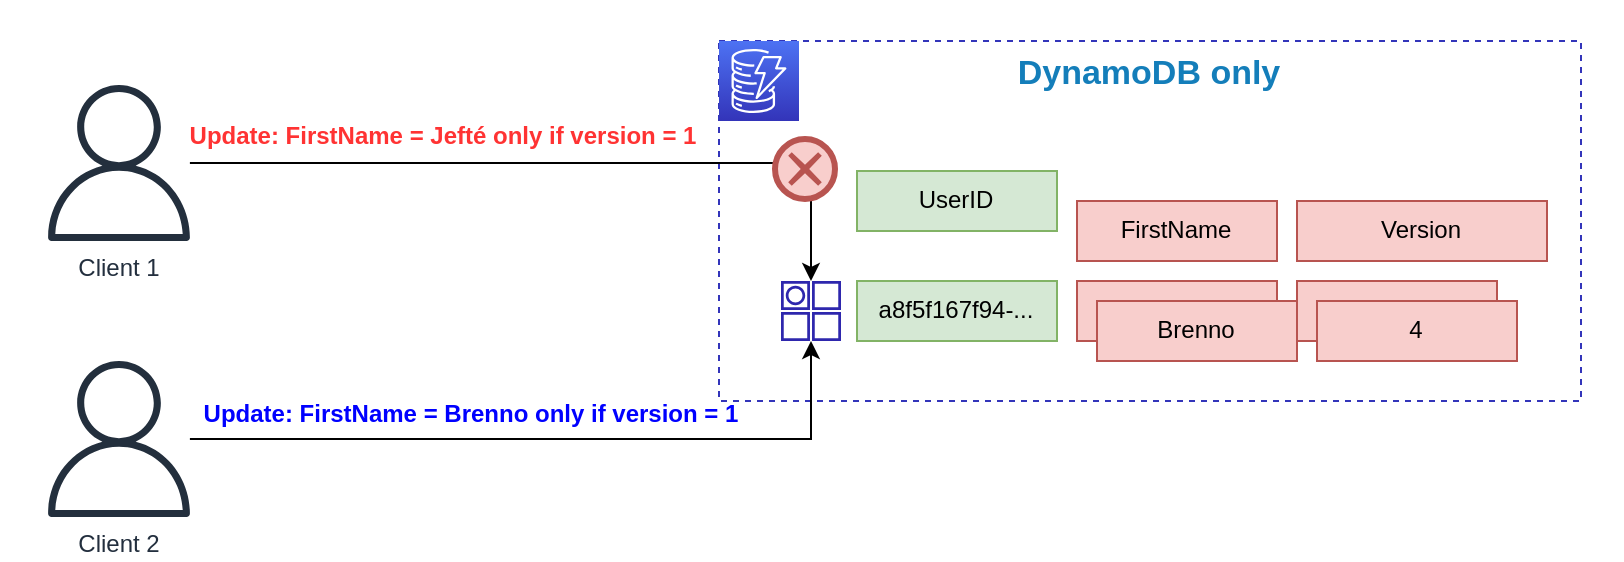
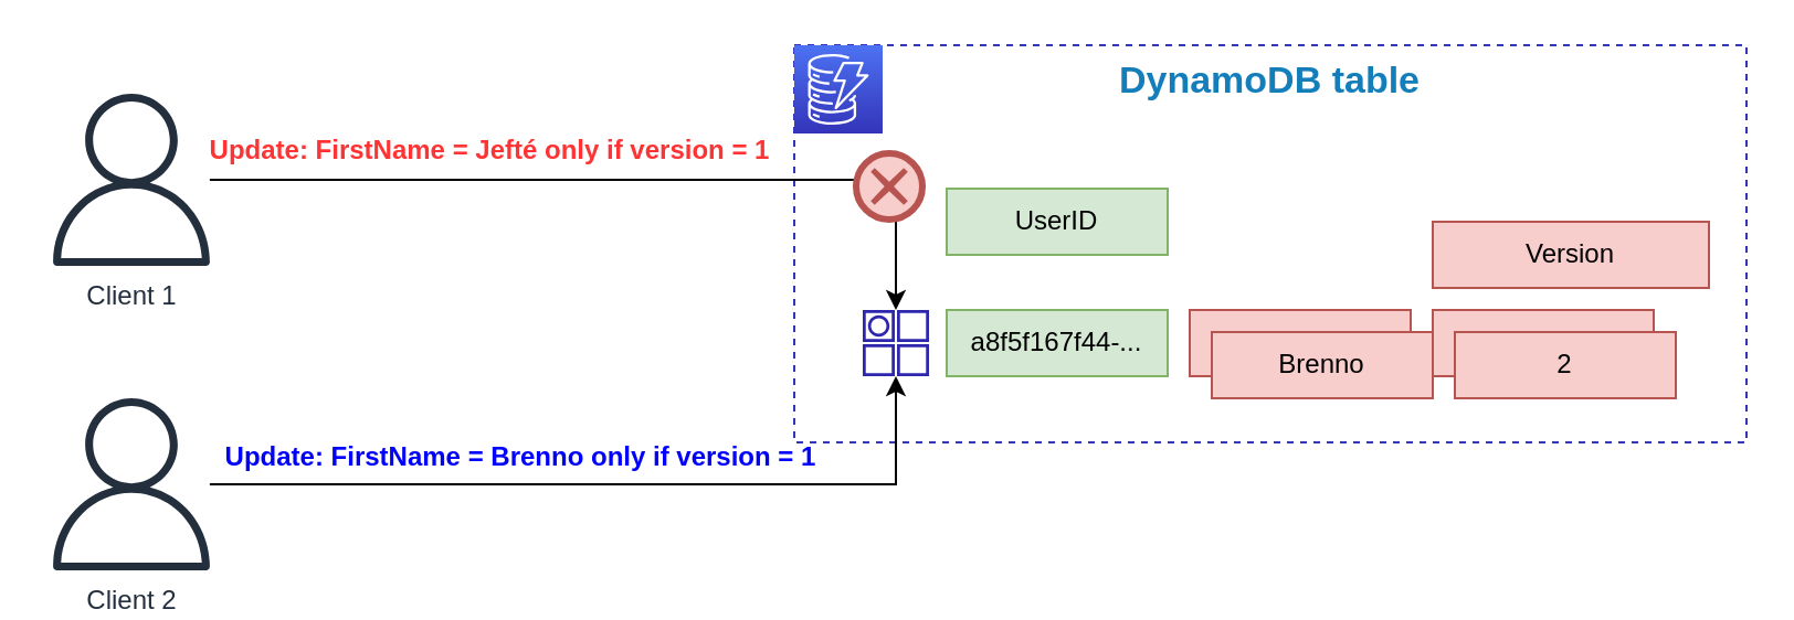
  <mxCell id="0" />
  <mxCell id="1" parent="0" />
- <mxCell id="2" value="DynamoDB only" style="fillColor=none;strokeColor=#3335ba;dashed=1;verticalAlign=top;fontStyle=1;fontColor=#147EBA;whiteSpace=wrap;html=1;fontSize=17;" vertex="1" parent="1"><mxGeometry x="359" y="20" width="431" height="180" as="geometry" /></mxCell>
+ <mxCell id="2" value="DynamoDB table" style="fillColor=none;strokeColor=#3335ba;dashed=1;verticalAlign=top;fontStyle=1;fontColor=#147EBA;whiteSpace=wrap;html=1;fontSize=17;" vertex="1" parent="1"><mxGeometry x="359" y="20" width="431" height="180" as="geometry" /></mxCell>
  <mxCell id="3" style="edgeStyle=orthogonalEdgeStyle;rounded=0;orthogonalLoop=1;jettySize=auto;html=1;" edge="1" parent="1" source="4" target="7"><mxGeometry relative="1" as="geometry" /></mxCell>
  <mxCell id="4" value="Client 1" style="sketch=0;outlineConnect=0;fontColor=#232F3E;gradientColor=none;fillColor=#232F3D;strokeColor=none;dashed=0;verticalLabelPosition=bottom;verticalAlign=top;align=center;html=1;fontSize=12;fontStyle=0;aspect=fixed;pointerEvents=1;shape=mxgraph.aws4.user;" vertex="1" parent="1"><mxGeometry x="20" y="42" width="78" height="78" as="geometry" /></mxCell>
  <mxCell id="5" style="edgeStyle=orthogonalEdgeStyle;rounded=0;orthogonalLoop=1;jettySize=auto;html=1;" edge="1" parent="1" source="6" target="7"><mxGeometry relative="1" as="geometry" /></mxCell>
  <mxCell id="6" value="Client 2" style="sketch=0;outlineConnect=0;fontColor=#232F3E;gradientColor=none;fillColor=#232F3D;strokeColor=none;dashed=0;verticalLabelPosition=bottom;verticalAlign=top;align=center;html=1;fontSize=12;fontStyle=0;aspect=fixed;pointerEvents=1;shape=mxgraph.aws4.user;" vertex="1" parent="1"><mxGeometry x="20" y="180" width="78" height="78" as="geometry" /></mxCell>
  <mxCell id="7" value="" style="sketch=0;outlineConnect=0;fontColor=#232F3E;gradientColor=none;fillColor=#2E27AD;strokeColor=none;dashed=0;verticalLabelPosition=bottom;verticalAlign=top;align=center;html=1;fontSize=12;fontStyle=0;aspect=fixed;pointerEvents=1;shape=mxgraph.aws4.attribute;" vertex="1" parent="1"><mxGeometry x="390" y="140" width="30" height="30" as="geometry" /></mxCell>
  <mxCell id="8" value="" style="sketch=0;points=[[0,0,0],[0.25,0,0],[0.5,0,0],[0.75,0,0],[1,0,0],[0,1,0],[0.25,1,0],[0.5,1,0],[0.75,1,0],[1,1,0],[0,0.25,0],[0,0.5,0],[0,0.75,0],[1,0.25,0],[1,0.5,0],[1,0.75,0]];outlineConnect=0;fontColor=#232F3E;gradientColor=#4D72F3;gradientDirection=north;fillColor=#3334B9;strokeColor=#ffffff;dashed=0;verticalLabelPosition=bottom;verticalAlign=top;align=center;html=1;fontSize=12;fontStyle=0;aspect=fixed;shape=mxgraph.aws4.resourceIcon;resIcon=mxgraph.aws4.dynamodb;" vertex="1" parent="1"><mxGeometry x="359" y="20" width="40" height="40" as="geometry" /></mxCell>
  <mxCell id="9" value="UserID" style="rounded=0;whiteSpace=wrap;html=1;fillColor=#d5e8d4;strokeColor=#82b366;" vertex="1" parent="1"><mxGeometry x="428" y="85" width="100" height="30" as="geometry" /></mxCell>
- <mxCell id="10" value="FirstName" style="rounded=0;whiteSpace=wrap;html=1;fillColor=#f8cecc;strokeColor=#b85450;" vertex="1" parent="1"><mxGeometry x="538" y="100" width="100" height="30" as="geometry" /></mxCell>
  <mxCell id="11" value="Version" style="rounded=0;whiteSpace=wrap;html=1;fillColor=#f8cecc;strokeColor=#b85450;" vertex="1" parent="1"><mxGeometry x="648" y="100" width="125" height="30" as="geometry" /></mxCell>
- <mxCell id="12" value="a8f5f167f94-..." style="rounded=0;whiteSpace=wrap;html=1;fillColor=#d5e8d4;strokeColor=#82b366;" vertex="1" parent="1"><mxGeometry x="428" y="140" width="100" height="30" as="geometry" /></mxCell>
+ <mxCell id="12" value="a8f5f167f44-..." style="rounded=0;whiteSpace=wrap;html=1;fillColor=#d5e8d4;strokeColor=#82b366;" vertex="1" parent="1"><mxGeometry x="428" y="140" width="100" height="30" as="geometry" /></mxCell>
  <mxCell id="13" value="Jefté" style="rounded=0;whiteSpace=wrap;html=1;fillColor=#f8cecc;strokeColor=#b85450;" vertex="1" parent="1"><mxGeometry x="538" y="140" width="100" height="30" as="geometry" /></mxCell>
  <mxCell id="14" value="1" style="rounded=0;whiteSpace=wrap;html=1;fillColor=#f8cecc;strokeColor=#b85450;" vertex="1" parent="1"><mxGeometry x="648" y="140" width="100" height="30" as="geometry" /></mxCell>
  <mxCell id="15" value="Brenno" style="rounded=0;whiteSpace=wrap;html=1;fillColor=#f8cecc;strokeColor=#b85450;" vertex="1" parent="1"><mxGeometry x="548" y="150" width="100" height="30" as="geometry" /></mxCell>
- <mxCell id="16" value="4" style="rounded=0;whiteSpace=wrap;html=1;fillColor=#f8cecc;strokeColor=#b85450;" vertex="1" parent="1"><mxGeometry x="658" y="150" width="100" height="30" as="geometry" /></mxCell>
+ <mxCell id="16" value="2" style="rounded=0;whiteSpace=wrap;html=1;fillColor=#f8cecc;strokeColor=#b85450;" vertex="1" parent="1"><mxGeometry x="658" y="150" width="100" height="30" as="geometry" /></mxCell>
  <mxCell id="17" value="Update: FirstName = Jefté only if version = 1" style="text;html=1;align=center;verticalAlign=middle;resizable=0;points=[];autosize=1;strokeColor=none;fillColor=none;fontSize=12;fontColor=#FF3333;fontStyle=1" vertex="1" parent="1"><mxGeometry x="81" y="53" width="280" height="30" as="geometry" /></mxCell>
  <mxCell id="18" value="Update: FirstName = Brenno only if version = 1" style="text;html=1;align=center;verticalAlign=middle;resizable=0;points=[];autosize=1;strokeColor=none;fillColor=none;fontSize=12;fontStyle=1;fontColor=#0000FF;" vertex="1" parent="1"><mxGeometry x="90" y="192" width="290" height="30" as="geometry" /></mxCell>
  <mxCell id="19" value="" style="points=[[0.145,0.145,0],[0.5,0,0],[0.855,0.145,0],[1,0.5,0],[0.855,0.855,0],[0.5,1,0],[0.145,0.855,0],[0,0.5,0]];shape=mxgraph.bpmn.event;html=1;verticalLabelPosition=bottom;labelBackgroundColor=#ffffff;verticalAlign=top;align=center;perimeter=ellipsePerimeter;outlineConnect=0;aspect=fixed;outline=end;symbol=cancel;fillColor=#f8cecc;strokeColor=#b85450;" vertex="1" parent="1"><mxGeometry x="387" y="69" width="30" height="30" as="geometry" /></mxCell>
